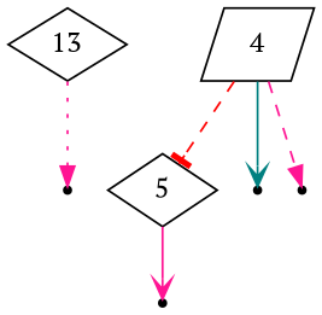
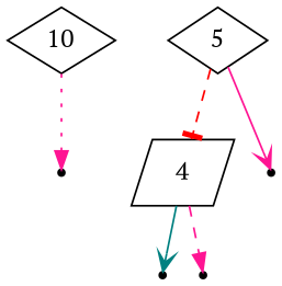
  digraph {
    fontname="PT Serif"
    node [fontname="PT Serif" shape=point]
    edge [arrowhead=normal color=deeppink fontname="PT Serif" style=dashed]
-   10 [shape=diamond label=13]
+   10 [shape=diamond]
    null3
    5 [shape=diamond]
    4 [shape=parallelogram]
    null2
    null0
    null1
    10 -> null3 [style=dotted]
-   4 -> 5 [arrowhead=tee color=red]
+   5 -> 4 [arrowhead=tee color=red]
    5 -> null2 [arrowhead=vee style=solid]
    4 -> null0 [arrowhead=vee color=teal style=solid]
    4 -> null1
  }
